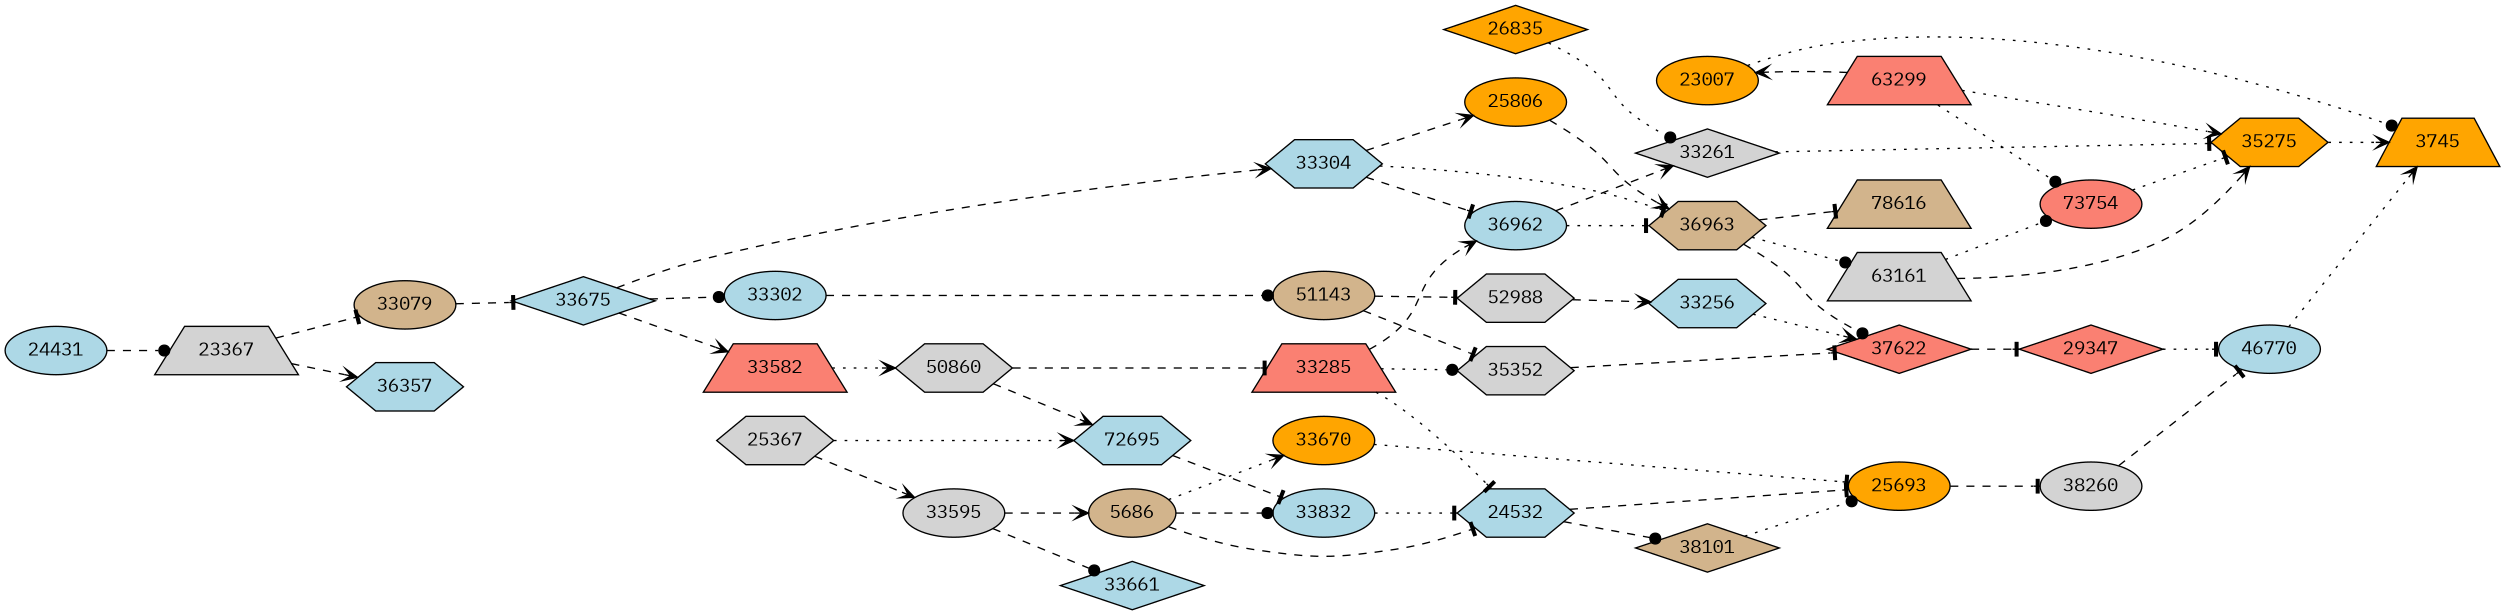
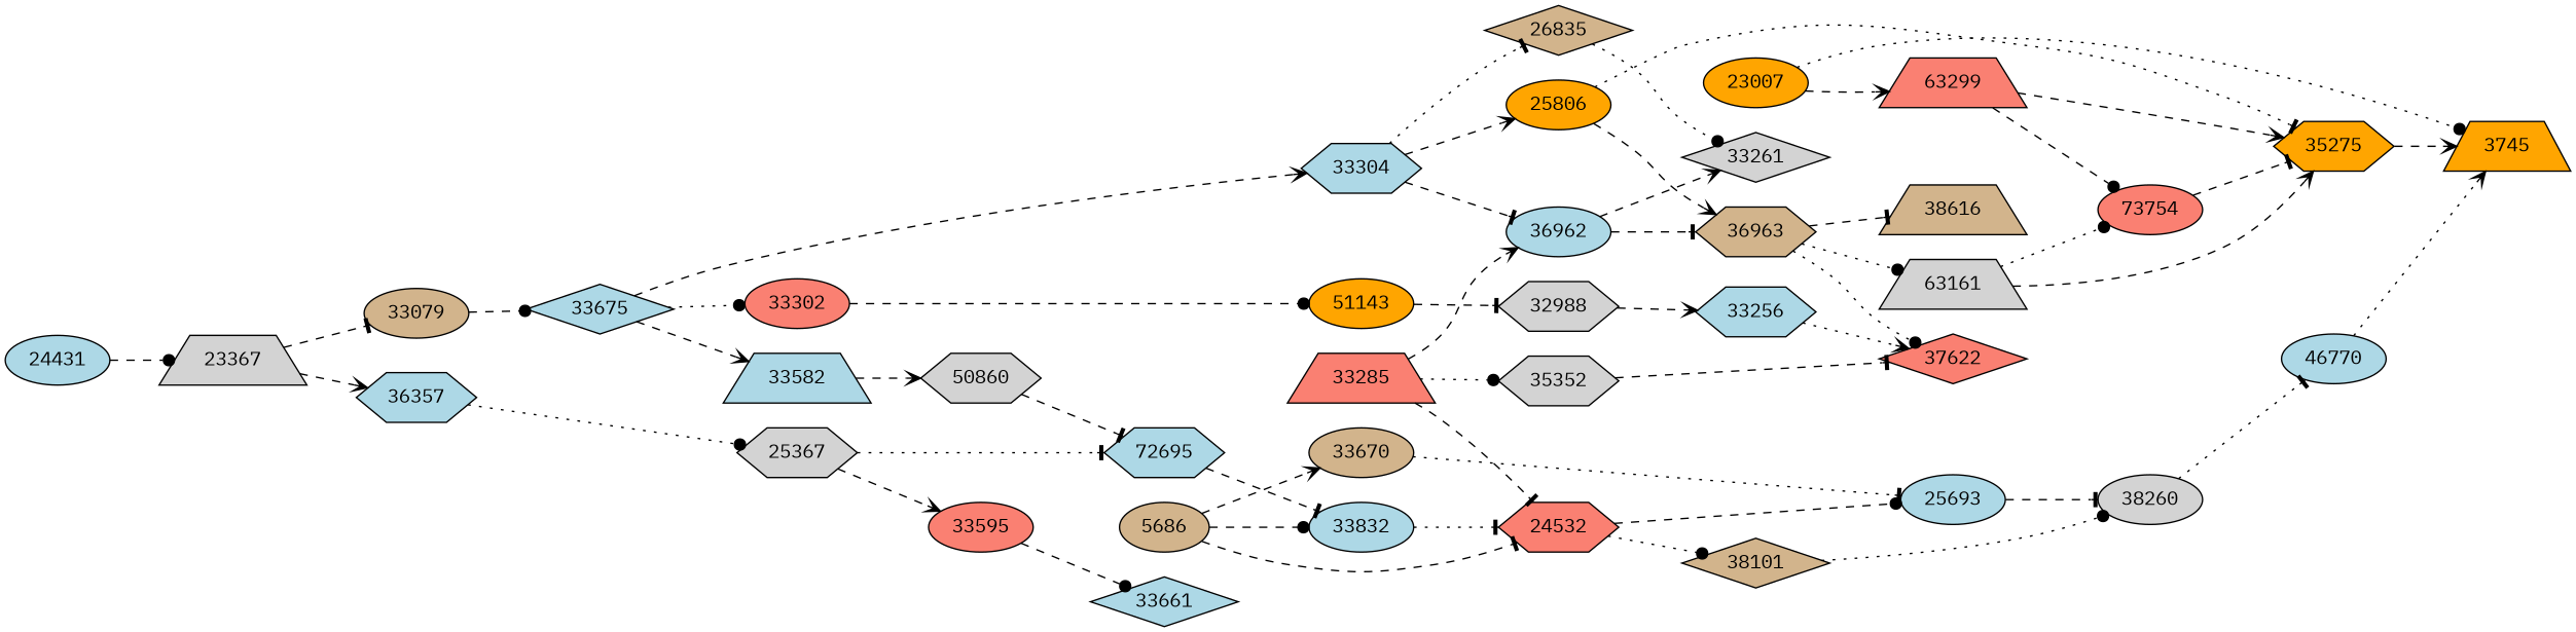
  strict digraph {
    fontname="IBM Plex Mono"
    rankdir=LR
    node [fillcolor=lightblue fontname="IBM Plex Mono" shape=ellipse style=filled]
    edge [arrowhead=tee fontname="IBM Plex Mono" style=dashed]
    n1 [fillcolor=orange label=3745 shape=trapezium]
    n2 [fillcolor=orange label=23007]
    n3 [fillcolor=orange label=35275 shape=hexagon]
    n4 [label=46770]
    n5 [fillcolor=salmon label=63299 shape=trapezium]
    n6 [fillcolor=salmon label=73754]
    n7 [fillcolor=lightgrey label=63161 shape=trapezium]
    n8 [fillcolor=lightgrey label=33261 shape=diamond]
    n9 [fillcolor=lightgrey label=38260]
-   n10 [fillcolor=salmon label=29347 shape=diamond]
-   n11 [fillcolor=tan label=78616 shape=trapezium]
+   n11 [fillcolor=tan label=38616 shape=trapezium]
    n12 [fillcolor=tan label=36963 shape=hexagon]
    n13 [fillcolor=salmon label=37622 shape=diamond]
    n14 [label=36962]
-   n15 [fillcolor=orange label=26835 shape=diamond]
+   n15 [fillcolor=tan label=26835 shape=diamond]
    n16 [fillcolor=tan label=38101 shape=diamond]
-   n17 [fillcolor=orange label=25693]
+   n17 [label=25693]
    n18 [fillcolor=orange label=25806]
    n19 [fillcolor=salmon label=33285 shape=trapezium]
-   n20 [label=24532 shape=hexagon]
+   n20 [fillcolor=salmon label=24532 shape=hexagon]
    n21 [fillcolor=lightgrey label=35352 shape=hexagon]
    n22 [label=33304 shape=hexagon]
-   n23 [fillcolor=orange label=33670]
+   n23 [fillcolor=tan label=33670]
    n24 [label=33256 shape=hexagon]
    n25 [fillcolor=lightgrey label=50860 shape=hexagon]
    n26 [label=72695 shape=hexagon]
    n27 [label=33832]
    n28 [label=33675 shape=diamond]
-   n29 [fillcolor=salmon label=33582 shape=trapezium]
-   n30 [label=33302]
-   n31 [fillcolor=tan label=51143]
+   n29 [label=33582 shape=trapezium]
+   n30 [fillcolor=salmon label=33302]
+   n31 [fillcolor=orange label=51143]
    n32 [fillcolor=tan label=5686]
-   n33 [fillcolor=lightgrey label=52988 shape=hexagon]
+   n33 [fillcolor=lightgrey label=32988 shape=hexagon]
    n34 [label=33661 shape=diamond]
    n35 [fillcolor=tan label=33079]
-   n36 [fillcolor=lightgrey label=33595]
+   n36 [fillcolor=salmon label=33595]
    n37 [fillcolor=lightgrey label=23367 shape=trapezium]
    n38 [label=36357 shape=hexagon]
    n39 [fillcolor=lightgrey label=25367 shape=hexagon]
    n40 [label=24431]
    n2 -> n1 [arrowhead=dot style=dotted]
-   n3 -> n1 [arrowhead=vee style=dotted]
+   n3 -> n1 [arrowhead=vee]
    n4 -> n1 [arrowhead=vee style=dotted]
-   n5 -> n2 [arrowhead=vee]
-   n5 -> n3 [arrowhead=vee style=dotted]
-   n5 -> n6 [arrowhead=dot style=dotted]
-   n6 -> n3 [style=dotted]
+   n2 -> n5 [arrowhead=vee]
+   n5 -> n3 [arrowhead=vee]
+   n5 -> n6 [arrowhead=dot]
+   n6 -> n3
    n7 -> n3 [arrowhead=vee]
    n7 -> n6 [arrowhead=dot style=dotted]
-   n8 -> n3 [style=dotted]
-   n9 -> n4
-   n10 -> n4 [style=dotted]
+   n18 -> n3 [style=dotted]
+   n9 -> n4 [style=dotted]
    n12 -> n7 [arrowhead=dot style=dotted]
    n12 -> n11
-   n12 -> n13 [arrowhead=dot]
-   n13 -> n10
+   n12 -> n13 [arrowhead=dot style=dotted]
    n14 -> n8 [arrowhead=vee]
-   n14 -> n12 [style=dotted]
+   n14 -> n12
    n15 -> n8 [arrowhead=dot style=dotted]
-   n16 -> n17 [arrowhead=dot style=dotted]
+   n16 -> n9 [arrowhead=dot style=dotted]
    n17 -> n9
    n18 -> n12 [arrowhead=vee]
    n19 -> n14 [arrowhead=vee]
-   n19 -> n20 [style=dotted]
+   n19 -> n20
    n19 -> n21 [arrowhead=dot style=dotted]
-   n20 -> n16 [arrowhead=dot]
-   n20 -> n17
+   n20 -> n16 [arrowhead=dot style=dotted]
+   n20 -> n17 [arrowhead=dot]
    n21 -> n13
    n22 -> n14
-   n22 -> n12 [style=dotted]
+   n22 -> n15 [style=dotted]
    n22 -> n18 [arrowhead=vee]
    n23 -> n17 [style=dotted]
    n24 -> n13 [arrowhead=vee style=dotted]
-   n25 -> n19
-   n25 -> n26 [arrowhead=vee]
+   n25 -> n26
    n26 -> n27
    n27 -> n20 [style=dotted]
    n28 -> n22 [arrowhead=vee]
    n28 -> n29 [arrowhead=vee]
-   n28 -> n30 [arrowhead=dot]
-   n29 -> n25 [arrowhead=vee style=dotted]
+   n28 -> n30 [arrowhead=dot style=dotted]
+   n29 -> n25 [arrowhead=vee]
    n30 -> n31 [arrowhead=dot]
-   n31 -> n21
    n31 -> n33
    n32 -> n20
-   n32 -> n23 [arrowhead=vee style=dotted]
+   n32 -> n23 [arrowhead=vee]
    n32 -> n27 [arrowhead=dot]
    n33 -> n24 [arrowhead=vee]
-   n35 -> n28
-   n36 -> n32 [arrowhead=vee]
+   n35 -> n28 [arrowhead=dot]
    n36 -> n34 [arrowhead=dot]
    n37 -> n35
    n37 -> n38 [arrowhead=vee]
-   n39 -> n26 [arrowhead=vee style=dotted]
+   n38 -> n39 [arrowhead=dot style=dotted]
+   n39 -> n26 [style=dotted]
    n39 -> n36 [arrowhead=vee]
    n40 -> n37 [arrowhead=dot]
  }
